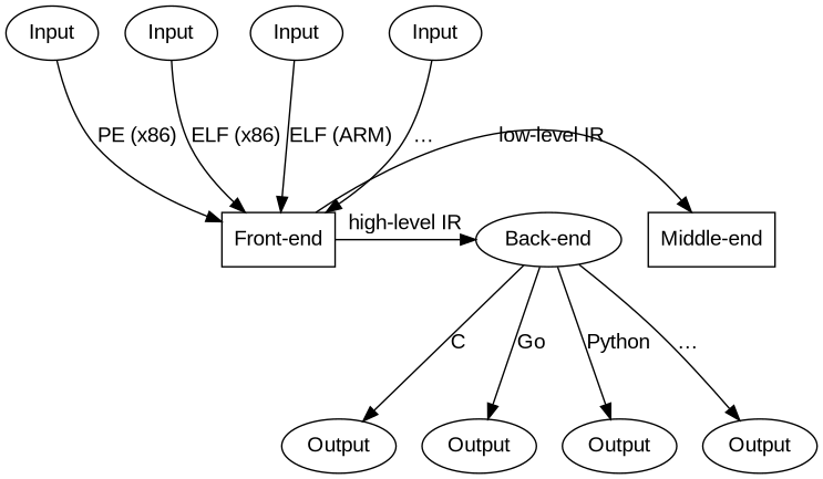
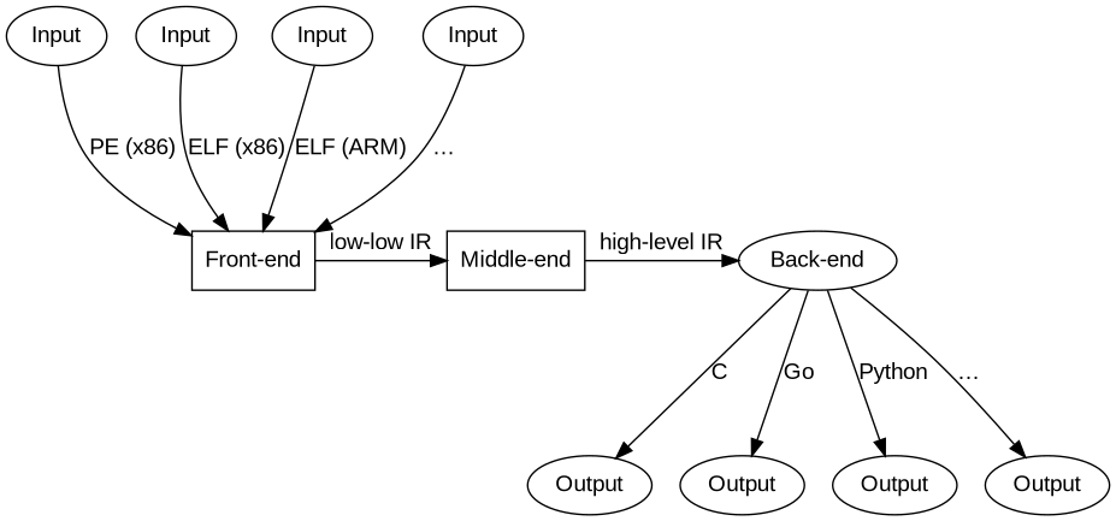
  digraph {
    fontname="Liberation Sans"
    ranksep=1.2
    node [fontname="Liberation Sans"]
    edge [fontname="Liberation Sans"]
    n1 [label="Front-end" shape=box]
    n2 [label="Middle-end" shape=box]
    n3 [label="Back-end" shape=ellipse]
    n4 [label=Output]
    n5 [label=Output]
    n6 [label=Output]
    n7 [label=Output]
    n8 [label=Input]
    n9 [label=Input]
    n10 [label=Input]
    n11 [label=Input]
    subgraph sub_1 {
      rank=same
      n1
      n2
      n3
    }
-   n1 -> n2 [label="low-level IR"]
-   n1 -> n3 [label="high-level IR"]
+   n1 -> n2 [label="low-low IR"]
+   n2 -> n3 [label="high-level IR"]
    n3 -> n4 [label=C]
    n3 -> n5 [label=Go]
    n3 -> n6 [label=Python]
    n3 -> n7 [label="…"]
    n8 -> n1 [label="PE (x86)"]
    n9 -> n1 [label="ELF (x86)"]
    n10 -> n1 [label="ELF (ARM)"]
    n11 -> n1 [label="…"]
  }
